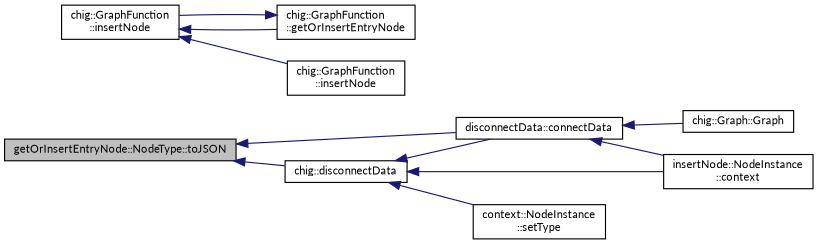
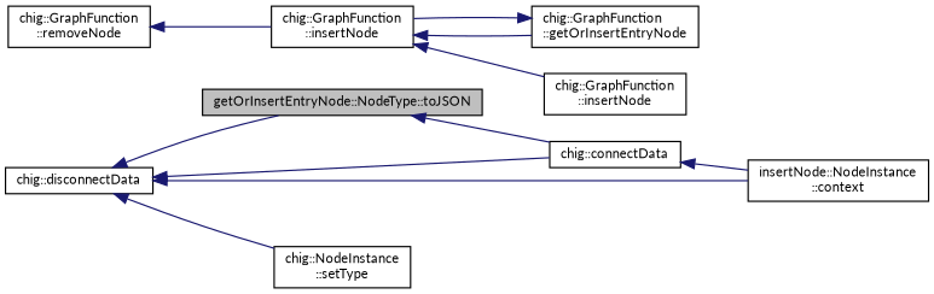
  digraph {
    fontname=Lato
    rankdir=LR
    node [color=black fillcolor=white fontname=Lato fontsize=10 shape=record style=filled]
    edge [color=midnightblue dir=back fontname=Lato fontsize=10 labelfontname=Helvetica labelfontsize=10 style=solid]
    n1 [fillcolor=grey75 fontcolor=black height=0.2 label="getOrInsertEntryNode::NodeType::toJSON" width=0.4]
-   n2 [height=0.2 label="disconnectData::connectData" width=0.4]
+   n2 [height=0.2 label="chig::connectData" width=0.4]
    n3 [height=0.2 label="chig::disconnectData" width=0.4]
    n4 [height=0.2 label="insertNode::NodeInstance\l::context" width=0.4]
-   n5 [height=0.2 label="chig::Graph::Graph" width=0.4]
-   n6 [height=0.2 label="context::NodeInstance\l::setType" width=0.4]
+   n6 [height=0.2 label="chig::NodeInstance\l::setType" width=0.4]
+   n7 [height=0.2 label="chig::GraphFunction\l::removeNode" width=0.4]
    n8 [height=0.2 label="chig::GraphFunction\l::insertNode" width=0.4]
    n9 [height=0.2 label="chig::GraphFunction\l::getOrInsertEntryNode" width=0.4]
    n10 [height=0.2 label="chig::GraphFunction\l::insertNode" width=0.4]
    n1 -> n2
-   n1 -> n3
+   n3 -> n1
    n2 -> n4
-   n2 -> n5
    n3 -> n2
    n3 -> n4
    n3 -> n6
+   n7 -> n8
    n8 -> n9
    n8 -> n10
    n9 -> n8
  }
